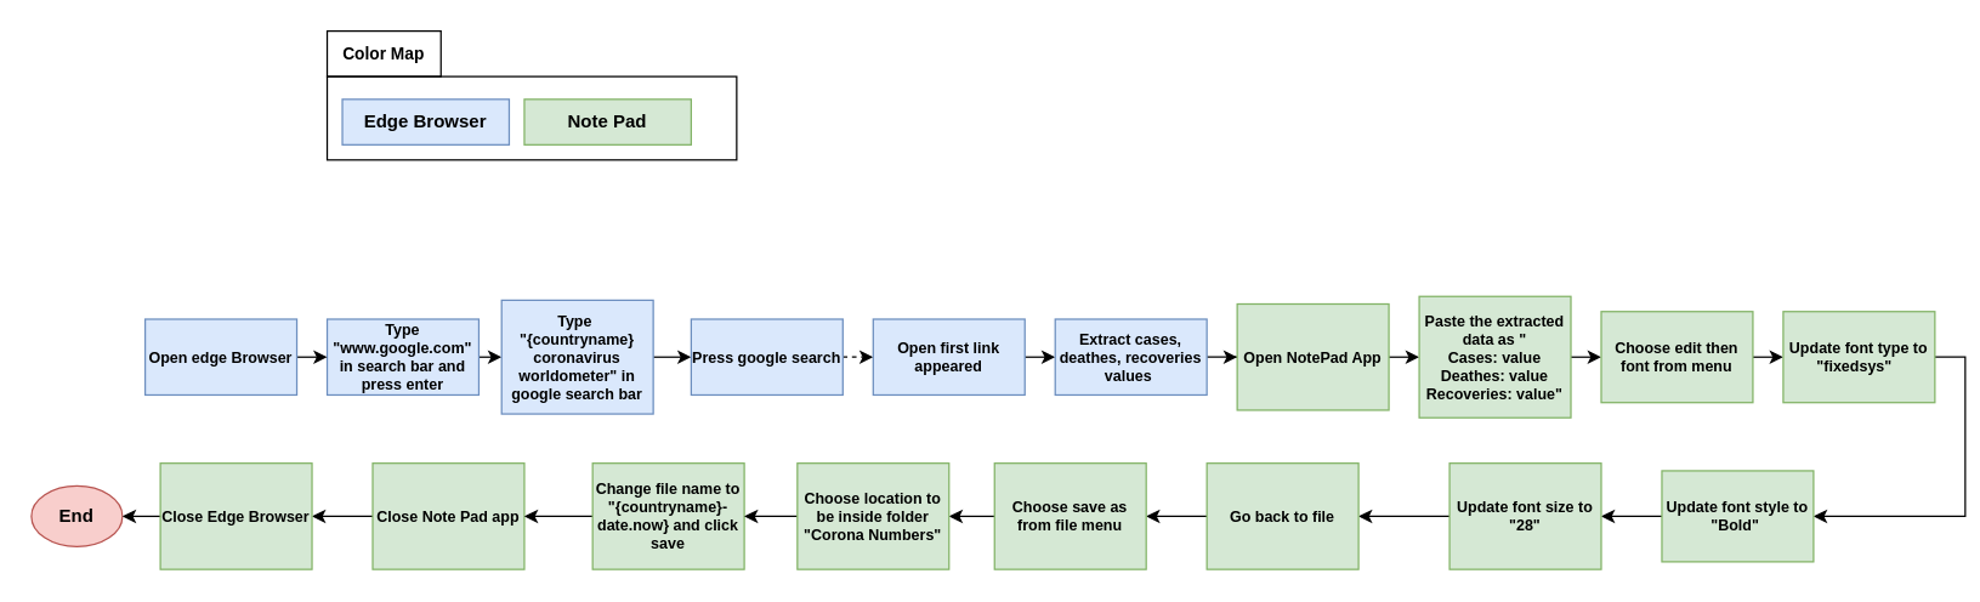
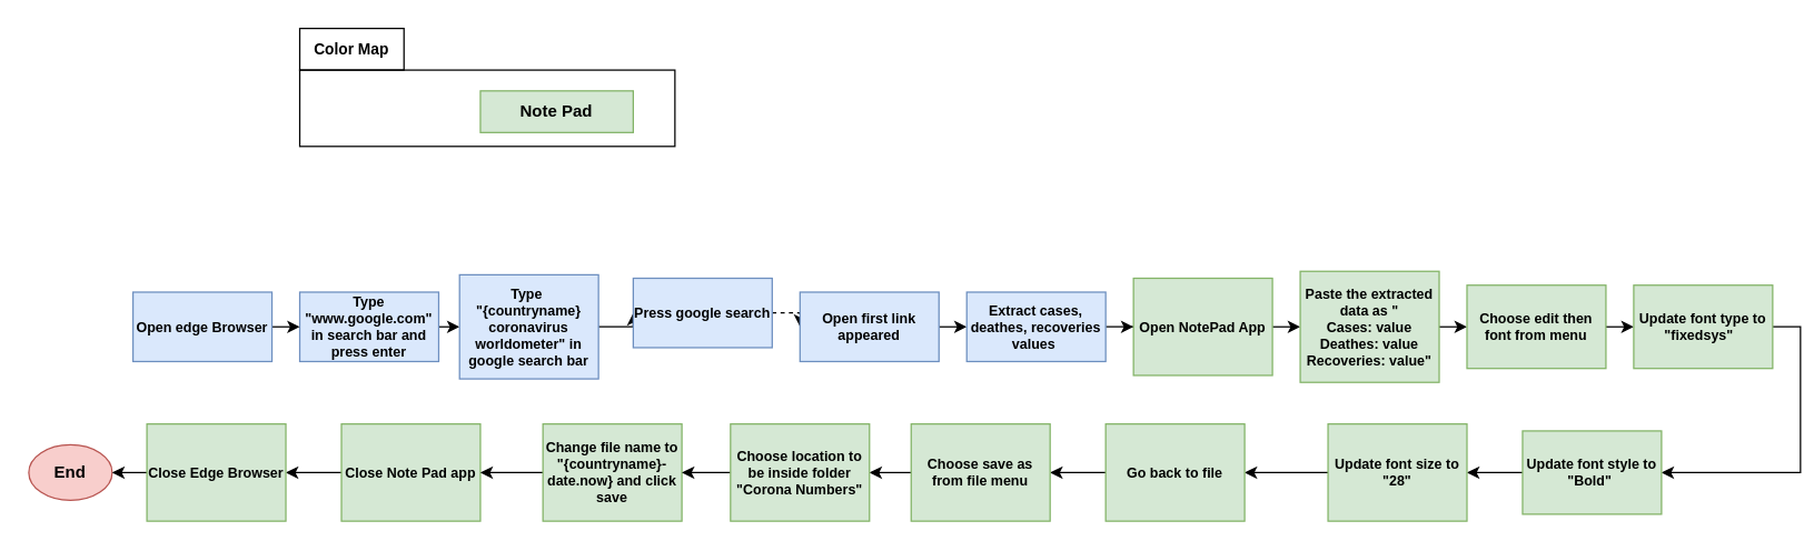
  <mxCell id="0" />
  <mxCell id="1" parent="0" />
  <mxCell id="2" style="edgeStyle=orthogonalEdgeStyle;rounded=0;orthogonalLoop=1;jettySize=auto;html=1;exitX=1;exitY=0.5;exitDx=0;exitDy=0;entryX=0;entryY=0.5;entryDx=0;entryDy=0;" parent="1" source="3" target="5" edge="1"><mxGeometry relative="1" as="geometry" /></mxCell>
  <mxCell id="3" value="Type &quot;www.google.com&quot; in search bar and press enter" style="rounded=0;whiteSpace=wrap;html=1;fillColor=#dae8fc;strokeColor=#6c8ebf;fontStyle=1;fontSize=10;" parent="1" vertex="1"><mxGeometry x="215" y="210" width="100" height="50" as="geometry" /></mxCell>
  <mxCell id="4" style="edgeStyle=orthogonalEdgeStyle;rounded=0;orthogonalLoop=1;jettySize=auto;html=1;exitX=1;exitY=0.5;exitDx=0;exitDy=0;entryX=0;entryY=0.5;entryDx=0;entryDy=0;" parent="1" source="5" target="7" edge="1"><mxGeometry relative="1" as="geometry" /></mxCell>
  <mxCell id="5" value="Type&amp;nbsp;&lt;div&gt;&quot;{countryname} coronavirus worldometer&quot; in google search bar&lt;/div&gt;" style="rounded=0;whiteSpace=wrap;html=1;fillColor=#dae8fc;strokeColor=#6c8ebf;fontStyle=1;fontSize=10;" parent="1" vertex="1"><mxGeometry x="330" y="197.5" width="100" height="75" as="geometry" /></mxCell>
  <mxCell id="6" style="edgeStyle=orthogonalEdgeStyle;rounded=0;orthogonalLoop=1;jettySize=auto;html=1;exitX=1;exitY=0.5;exitDx=0;exitDy=0;entryX=0;entryY=0.5;entryDx=0;entryDy=0;dashed=1;" parent="1" source="7" target="11" edge="1"><mxGeometry relative="1" as="geometry" /></mxCell>
- <mxCell id="7" value="Press google search" style="rounded=0;whiteSpace=wrap;html=1;fillColor=#dae8fc;strokeColor=#6c8ebf;fontStyle=1;fontSize=10;" parent="1" vertex="1"><mxGeometry x="455" y="210" width="100" height="50" as="geometry" /></mxCell>
+ <mxCell id="7" value="Press google search" style="rounded=0;whiteSpace=wrap;html=1;fillColor=#dae8fc;strokeColor=#6c8ebf;fontStyle=1;fontSize=10;" parent="1" vertex="1"><mxGeometry x="455" y="200" width="100" height="50" as="geometry" /></mxCell>
  <mxCell id="8" style="edgeStyle=orthogonalEdgeStyle;rounded=0;orthogonalLoop=1;jettySize=auto;html=1;exitX=1;exitY=0.5;exitDx=0;exitDy=0;entryX=0;entryY=0.5;entryDx=0;entryDy=0;" parent="1" source="9" target="3" edge="1"><mxGeometry relative="1" as="geometry" /></mxCell>
  <mxCell id="9" value="Open edge Browser" style="rounded=0;whiteSpace=wrap;html=1;fillColor=#dae8fc;strokeColor=#6c8ebf;fontStyle=1;fontSize=10;" parent="1" vertex="1"><mxGeometry x="95" y="210" width="100" height="50" as="geometry" /></mxCell>
  <mxCell id="10" style="edgeStyle=orthogonalEdgeStyle;rounded=0;orthogonalLoop=1;jettySize=auto;html=1;exitX=1;exitY=0.5;exitDx=0;exitDy=0;entryX=0;entryY=0.5;entryDx=0;entryDy=0;" parent="1" source="11" target="13" edge="1"><mxGeometry relative="1" as="geometry" /></mxCell>
  <mxCell id="11" value="Open first link appeared" style="rounded=0;whiteSpace=wrap;html=1;fillColor=#dae8fc;strokeColor=#6c8ebf;fontStyle=1;fontSize=10;" parent="1" vertex="1"><mxGeometry x="575" y="210" width="100" height="50" as="geometry" /></mxCell>
  <mxCell id="12" style="edgeStyle=orthogonalEdgeStyle;rounded=0;orthogonalLoop=1;jettySize=auto;html=1;exitX=1;exitY=0.5;exitDx=0;exitDy=0;" parent="1" source="13" target="15" edge="1"><mxGeometry relative="1" as="geometry" /></mxCell>
  <mxCell id="13" value="Extract cases, deathes, recoveries values&amp;nbsp;" style="rounded=0;whiteSpace=wrap;html=1;fillColor=#dae8fc;strokeColor=#6c8ebf;fontStyle=1;fontSize=10;" parent="1" vertex="1"><mxGeometry x="695" y="210" width="100" height="50" as="geometry" /></mxCell>
  <mxCell id="14" style="edgeStyle=orthogonalEdgeStyle;rounded=0;orthogonalLoop=1;jettySize=auto;html=1;exitX=1;exitY=0.5;exitDx=0;exitDy=0;entryX=0;entryY=0.5;entryDx=0;entryDy=0;" parent="1" source="15" target="17" edge="1"><mxGeometry relative="1" as="geometry" /></mxCell>
  <mxCell id="15" value="Open NotePad App" style="rounded=0;whiteSpace=wrap;html=1;fillColor=#d5e8d4;strokeColor=#82b366;fontStyle=1;fontSize=10;" parent="1" vertex="1"><mxGeometry x="815" y="200" width="100" height="70" as="geometry" /></mxCell>
  <mxCell id="16" style="edgeStyle=orthogonalEdgeStyle;rounded=0;orthogonalLoop=1;jettySize=auto;html=1;exitX=1;exitY=0.5;exitDx=0;exitDy=0;entryX=0;entryY=0.5;entryDx=0;entryDy=0;" parent="1" source="17" target="19" edge="1"><mxGeometry relative="1" as="geometry" /></mxCell>
  <mxCell id="17" value="Paste the extracted data as &quot;&lt;div&gt;Cases: value&lt;br&gt;Deathes: value&lt;br&gt;Recoveries: value&quot;&lt;/div&gt;" style="rounded=0;whiteSpace=wrap;html=1;fillColor=#d5e8d4;strokeColor=#82b366;fontStyle=1;fontSize=10;" parent="1" vertex="1"><mxGeometry x="935" y="195" width="100" height="80" as="geometry" /></mxCell>
  <mxCell id="18" style="edgeStyle=orthogonalEdgeStyle;rounded=0;orthogonalLoop=1;jettySize=auto;html=1;exitX=1;exitY=0.5;exitDx=0;exitDy=0;entryX=0;entryY=0.5;entryDx=0;entryDy=0;" parent="1" source="19" target="21" edge="1"><mxGeometry relative="1" as="geometry" /></mxCell>
  <mxCell id="19" value="Choose edit then font from menu" style="rounded=0;whiteSpace=wrap;html=1;fillColor=#d5e8d4;strokeColor=#82b366;fontStyle=1;fontSize=10;" parent="1" vertex="1"><mxGeometry x="1055" y="205" width="100" height="60" as="geometry" /></mxCell>
  <mxCell id="20" style="edgeStyle=orthogonalEdgeStyle;rounded=0;orthogonalLoop=1;jettySize=auto;html=1;exitX=1;exitY=0.5;exitDx=0;exitDy=0;entryX=1;entryY=0.5;entryDx=0;entryDy=0;" edge="1" parent="1" source="21" target="23"><mxGeometry relative="1" as="geometry" /></mxCell>
  <mxCell id="21" value="Update font type to &quot;fixedsys&quot;&amp;nbsp;&amp;nbsp;" style="rounded=0;whiteSpace=wrap;html=1;fillColor=#d5e8d4;strokeColor=#82b366;fontStyle=1;fontSize=10;" parent="1" vertex="1"><mxGeometry x="1175" y="205" width="100" height="60" as="geometry" /></mxCell>
  <mxCell id="22" style="edgeStyle=orthogonalEdgeStyle;rounded=0;orthogonalLoop=1;jettySize=auto;html=1;exitX=0;exitY=0.5;exitDx=0;exitDy=0;" edge="1" parent="1" source="23" target="25"><mxGeometry relative="1" as="geometry" /></mxCell>
  <mxCell id="23" value="Update font style to &quot;Bold&quot;&amp;nbsp;" style="rounded=0;whiteSpace=wrap;html=1;fillColor=#d5e8d4;strokeColor=#82b366;fontStyle=1;fontSize=10;" parent="1" vertex="1"><mxGeometry x="1095" y="310" width="100" height="60" as="geometry" /></mxCell>
  <mxCell id="24" style="edgeStyle=orthogonalEdgeStyle;rounded=0;orthogonalLoop=1;jettySize=auto;html=1;exitX=0;exitY=0.5;exitDx=0;exitDy=0;entryX=1;entryY=0.5;entryDx=0;entryDy=0;" edge="1" parent="1" source="25" target="27"><mxGeometry relative="1" as="geometry" /></mxCell>
  <mxCell id="25" value="Update font size to &quot;28&quot;" style="rounded=0;whiteSpace=wrap;html=1;fillColor=#d5e8d4;strokeColor=#82b366;fontStyle=1;fontSize=10;" parent="1" vertex="1"><mxGeometry x="955" y="305" width="100" height="70" as="geometry" /></mxCell>
  <mxCell id="26" style="edgeStyle=orthogonalEdgeStyle;rounded=0;orthogonalLoop=1;jettySize=auto;html=1;exitX=0;exitY=0.5;exitDx=0;exitDy=0;" parent="1" source="27" target="36" edge="1"><mxGeometry relative="1" as="geometry" /></mxCell>
  <mxCell id="27" value="Go back to file" style="rounded=0;whiteSpace=wrap;html=1;fillColor=#d5e8d4;strokeColor=#82b366;fontStyle=1;fontSize=10;" parent="1" vertex="1"><mxGeometry x="795" y="305" width="100" height="70" as="geometry" /></mxCell>
  <mxCell id="28" style="edgeStyle=orthogonalEdgeStyle;rounded=0;orthogonalLoop=1;jettySize=auto;html=1;exitX=0;exitY=0.5;exitDx=0;exitDy=0;entryX=1;entryY=0.5;entryDx=0;entryDy=0;" parent="1" source="29" target="40" edge="1"><mxGeometry relative="1" as="geometry"><mxPoint x="855" y="355" as="targetPoint" /></mxGeometry></mxCell>
  <mxCell id="29" value="Close Note Pad app" style="rounded=0;whiteSpace=wrap;html=1;fillColor=#d5e8d4;strokeColor=#82b366;fontStyle=1;fontSize=10;" parent="1" vertex="1"><mxGeometry x="245" y="305" width="100" height="70" as="geometry" /></mxCell>
  <mxCell id="30" value="End" style="ellipse;whiteSpace=wrap;html=1;fontStyle=1;fontSize=12;fillColor=#f8cecc;strokeColor=#b85450;" parent="1" vertex="1"><mxGeometry x="20" y="320" width="60" height="40" as="geometry" /></mxCell>
- <mxCell id="31" value="Edge Browser" style="rounded=0;whiteSpace=wrap;html=1;fillColor=#dae8fc;strokeColor=#6c8ebf;fontStyle=1" parent="1" vertex="1"><mxGeometry x="225" y="65" width="110" height="30" as="geometry" /></mxCell>
  <mxCell id="32" value="Note Pad" style="rounded=0;whiteSpace=wrap;html=1;fillColor=#d5e8d4;strokeColor=#82b366;fontStyle=1" parent="1" vertex="1"><mxGeometry x="345" y="65" width="110" height="30" as="geometry" /></mxCell>
  <mxCell id="33" value="" style="rounded=0;whiteSpace=wrap;html=1;fillColor=none;" parent="1" vertex="1"><mxGeometry x="215" y="50" width="270" height="55" as="geometry" /></mxCell>
  <mxCell id="34" value="Color Map" style="text;html=1;align=center;verticalAlign=middle;whiteSpace=wrap;rounded=0;strokeColor=default;fontStyle=1;fontSize=11;" parent="1" vertex="1"><mxGeometry x="215" y="20" width="75" height="30" as="geometry" /></mxCell>
  <mxCell id="35" style="edgeStyle=orthogonalEdgeStyle;rounded=0;orthogonalLoop=1;jettySize=auto;html=1;exitX=0;exitY=0.5;exitDx=0;exitDy=0;entryX=1;entryY=0.5;entryDx=0;entryDy=0;" edge="1" parent="1" source="36" target="42"><mxGeometry relative="1" as="geometry" /></mxCell>
  <mxCell id="36" value="Choose save as from file menu" style="rounded=0;whiteSpace=wrap;html=1;fillColor=#d5e8d4;strokeColor=#82b366;fontStyle=1;fontSize=10;" parent="1" vertex="1"><mxGeometry x="655" y="305" width="100" height="70" as="geometry" /></mxCell>
  <mxCell id="37" style="edgeStyle=orthogonalEdgeStyle;rounded=0;orthogonalLoop=1;jettySize=auto;html=1;exitX=0;exitY=0.5;exitDx=0;exitDy=0;entryX=1;entryY=0.5;entryDx=0;entryDy=0;" parent="1" source="38" target="29" edge="1"><mxGeometry relative="1" as="geometry" /></mxCell>
  <mxCell id="38" value="Change file name to &quot;{countryname}-date.now} and click save" style="rounded=0;whiteSpace=wrap;html=1;fillColor=#d5e8d4;strokeColor=#82b366;fontStyle=1;fontSize=10;" parent="1" vertex="1"><mxGeometry x="390" y="305" width="100" height="70" as="geometry" /></mxCell>
  <mxCell id="39" style="edgeStyle=orthogonalEdgeStyle;rounded=0;orthogonalLoop=1;jettySize=auto;html=1;exitX=0;exitY=0.5;exitDx=0;exitDy=0;entryX=1;entryY=0.5;entryDx=0;entryDy=0;" parent="1" source="40" target="30" edge="1"><mxGeometry relative="1" as="geometry"><mxPoint x="615" y="355" as="targetPoint" /></mxGeometry></mxCell>
  <mxCell id="40" value="Close Edge Browser" style="rounded=0;whiteSpace=wrap;html=1;fillColor=#d5e8d4;strokeColor=#82b366;fontStyle=1;fontSize=10;" parent="1" vertex="1"><mxGeometry x="105" y="305" width="100" height="70" as="geometry" /></mxCell>
  <mxCell id="41" style="edgeStyle=orthogonalEdgeStyle;rounded=0;orthogonalLoop=1;jettySize=auto;html=1;exitX=0;exitY=0.5;exitDx=0;exitDy=0;entryX=1;entryY=0.5;entryDx=0;entryDy=0;" edge="1" parent="1" source="42" target="38"><mxGeometry relative="1" as="geometry" /></mxCell>
  <mxCell id="42" value="Choose location to be inside folder &quot;Corona Numbers&quot;" style="rounded=0;whiteSpace=wrap;html=1;fillColor=#d5e8d4;strokeColor=#82b366;fontStyle=1;fontSize=10;" vertex="1" parent="1"><mxGeometry x="525" y="305" width="100" height="70" as="geometry" /></mxCell>
